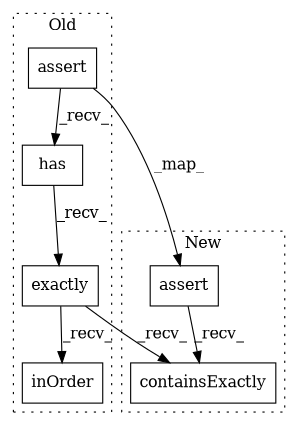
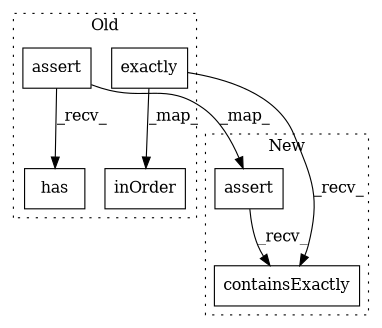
  digraph {
    node [a=32 l="11,1" s="13193,13265" shape=box]
    n1 [label=assert]
    n2 [l=5 label=has s=13276]
    n3 [l="8,1" label=exactly s="13282,13332"]
    n4 [l=9 label=inOrder s=13334]
    n5 [label=assert]
    n6 [l="16,1" label=containsExactly s="13276,13334"]
    subgraph cluster_1 {
      label=Old
      style=dotted
      n1
      n2
      n3
      n4
    }
    subgraph cluster_2 {
      label=New
      style=dotted
      n5
      n6
    }
    n1 -> n2 [label=_recv_]
    n1 -> n5 [label=_map_]
-   n2 -> n3 [label=_recv_]
-   n3 -> n4 [label=_recv_]
+   n3 -> n4 [label=_map_]
    n3 -> n6 [label=_recv_]
    n5 -> n6 [label=_recv_]
  }
